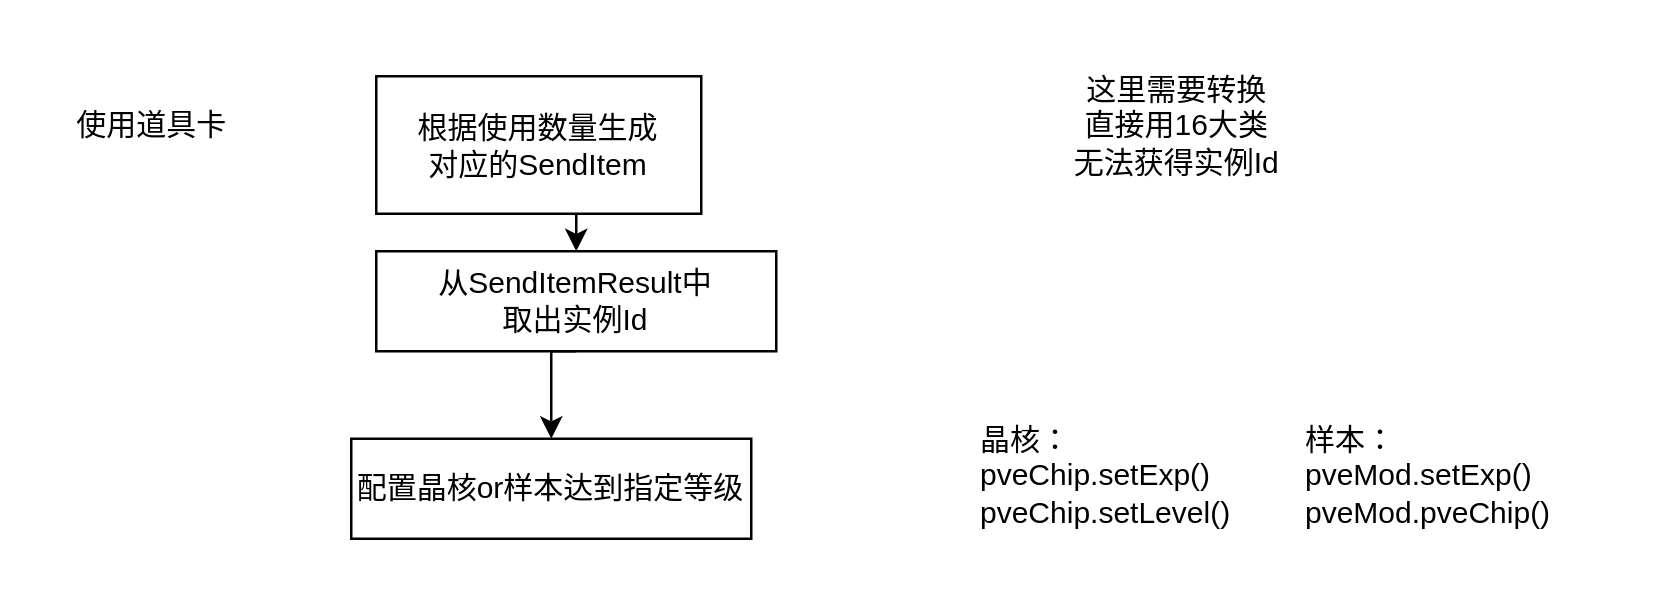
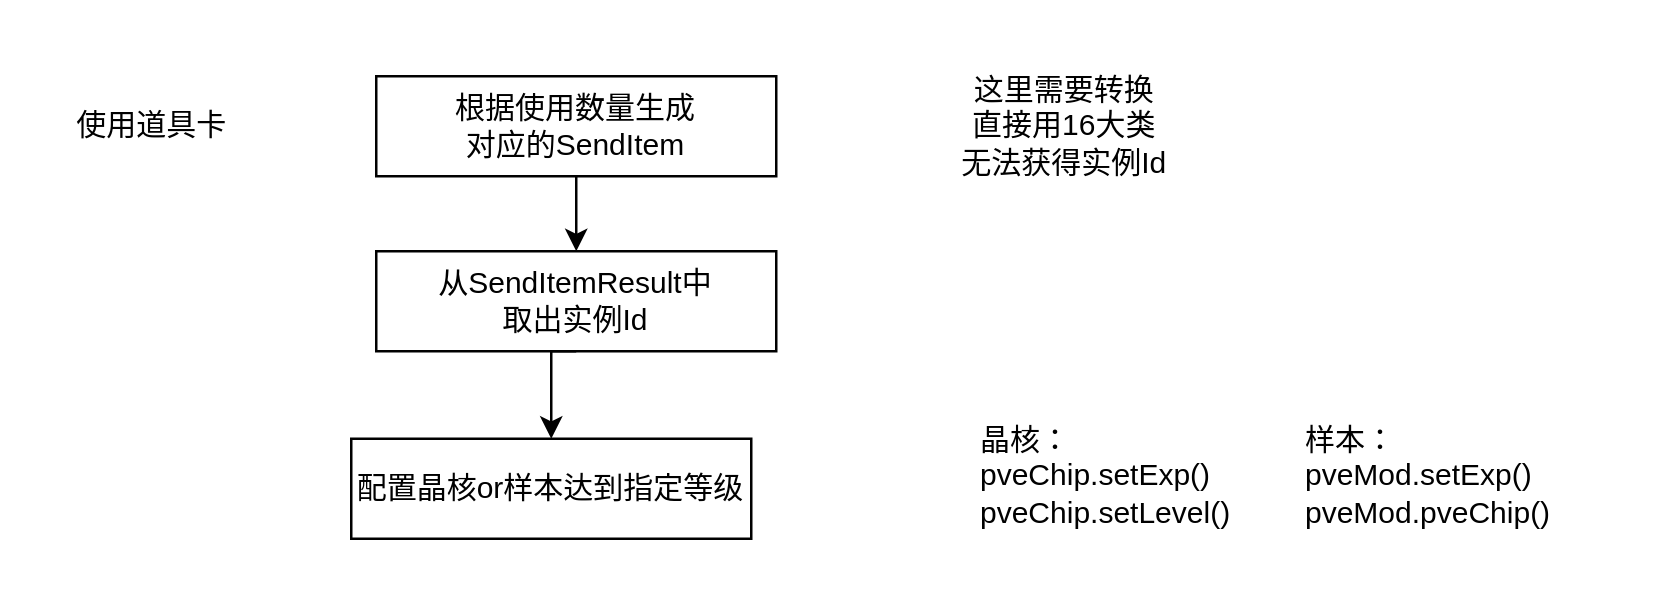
  <mxCell id="0" />
  <mxCell id="1" parent="0" />
  <mxCell id="2" style="edgeStyle=orthogonalEdgeStyle;rounded=0;orthogonalLoop=1;jettySize=auto;html=1;exitX=0.5;exitY=1;exitDx=0;exitDy=0;entryX=0.5;entryY=0;entryDx=0;entryDy=0;" edge="1" parent="1" source="3" target="7"><mxGeometry relative="1" as="geometry" /></mxCell>
- <mxCell id="3" value="根据使用数量生成&lt;div&gt;对应的SendItem&lt;/div&gt;" style="rounded=0;whiteSpace=wrap;html=1;" vertex="1" parent="1"><mxGeometry x="150" y="30" width="130" height="55" as="geometry" /></mxCell>
+ <mxCell id="3" value="根据使用数量生成&lt;div&gt;对应的SendItem&lt;/div&gt;" style="rounded=0;whiteSpace=wrap;html=1;" vertex="1" parent="1"><mxGeometry x="150" y="30" width="160" height="40" as="geometry" /></mxCell>
  <mxCell id="4" value="使用道具卡" style="text;html=1;align=center;verticalAlign=middle;resizable=0;points=[];autosize=1;strokeColor=none;fillColor=none;" vertex="1" parent="1"><mxGeometry x="20" y="35" width="80" height="30" as="geometry" /></mxCell>
- <mxCell id="5" value="这里需要转换&lt;div&gt;直接用16大类&lt;/div&gt;&lt;div&gt;无法获得实例Id&lt;/div&gt;" style="text;html=1;align=center;verticalAlign=middle;resizable=0;points=[];autosize=1;strokeColor=none;fillColor=none;" vertex="1" parent="1"><mxGeometry x="415" y="20" width="110" height="60" as="geometry" /></mxCell>
+ <mxCell id="5" value="这里需要转换&lt;div&gt;直接用16大类&lt;/div&gt;&lt;div&gt;无法获得实例Id&lt;/div&gt;" style="text;html=1;align=center;verticalAlign=middle;resizable=0;points=[];autosize=1;strokeColor=none;fillColor=none;" vertex="1" parent="1"><mxGeometry x="370" y="20" width="110" height="60" as="geometry" /></mxCell>
  <mxCell id="6" style="edgeStyle=orthogonalEdgeStyle;rounded=0;orthogonalLoop=1;jettySize=auto;html=1;exitX=0.5;exitY=1;exitDx=0;exitDy=0;entryX=0.5;entryY=0;entryDx=0;entryDy=0;" edge="1" parent="1" source="7" target="8"><mxGeometry relative="1" as="geometry" /></mxCell>
  <mxCell id="7" value="从SendItemResult中&lt;div&gt;取出实例Id&lt;/div&gt;" style="rounded=0;whiteSpace=wrap;html=1;" vertex="1" parent="1"><mxGeometry x="150" y="100" width="160" height="40" as="geometry" /></mxCell>
  <mxCell id="8" value="配置晶核or样本达到指定等级" style="rounded=0;whiteSpace=wrap;html=1;" vertex="1" parent="1"><mxGeometry x="140" y="175" width="160" height="40" as="geometry" /></mxCell>
  <mxCell id="9" value="晶核：&lt;div&gt;pveChip.setExp()&lt;/div&gt;&lt;div&gt;pveChip.setLevel()&lt;/div&gt;" style="text;html=1;align=left;verticalAlign=middle;resizable=0;points=[];autosize=1;strokeColor=none;fillColor=none;" vertex="1" parent="1"><mxGeometry x="390" y="160" width="120" height="60" as="geometry" /></mxCell>
  <mxCell id="10" value="样本：&lt;div&gt;pveMod.setExp()&lt;/div&gt;&lt;div&gt;pveMod.pveChip()&lt;/div&gt;" style="text;html=1;align=left;verticalAlign=middle;resizable=0;points=[];autosize=1;strokeColor=none;fillColor=none;" vertex="1" parent="1"><mxGeometry x="520" y="160" width="120" height="60" as="geometry" /></mxCell>
